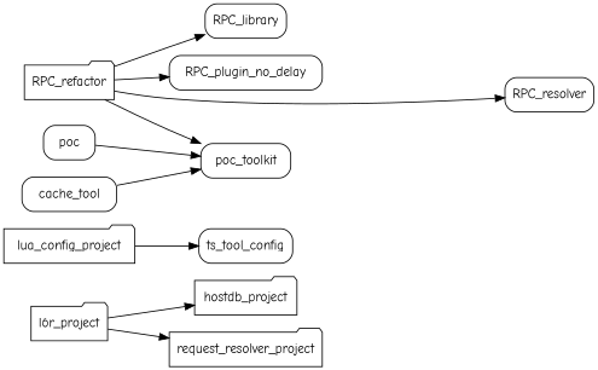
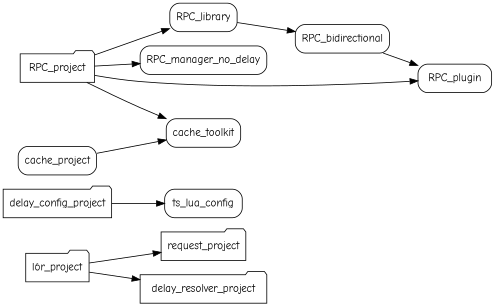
  digraph {
    fontname="Comic Neue"
    rankdir=LR
    node [fontname="Comic Neue" shape=rect style=rounded]
    edge [fontname="Comic Neue"]
    n1 [label=l6r_project shape=folder style=""]
-   hostdb_project [shape=folder style=""]
-   request_resolver_project [shape=folder style=""]
-   lua_config_project [shape=folder style=""]
-   ts_lua_config [label=ts_tool_config]
-   RPC_refactor [shape=folder style=""]
+   hostdb_project [shape=folder label=request_project style=""]
+   request_resolver_project [shape=folder label=delay_resolver_project style=""]
+   lua_config_project [shape=folder label=delay_config_project style=""]
+   ts_lua_config
+   RPC_refactor [shape=folder label=RPC_project style=""]
    RPC_library
-   RPC_manager_no_delay [label=RPC_plugin_no_delay]
-   RPC_plugin [label=RPC_resolver]
-   cache_toolkit [label=poc_toolkit]
-   poc
-   cache_tool
+   RPC_manager_no_delay
+   RPC_plugin
+   cache_toolkit
+   RPC_bidirectional
+   cache_tool [label=cache_project]
    n1 -> hostdb_project
    n1 -> request_resolver_project
    lua_config_project -> ts_lua_config
    RPC_refactor -> RPC_library
    RPC_refactor -> RPC_manager_no_delay
    RPC_refactor -> RPC_plugin
    RPC_refactor -> cache_toolkit
-   poc -> cache_toolkit
+   RPC_library -> RPC_bidirectional
+   RPC_bidirectional -> RPC_plugin
    cache_tool -> cache_toolkit
  }
